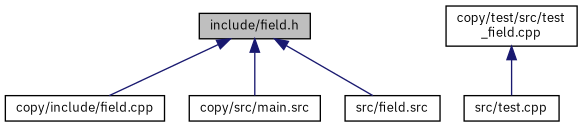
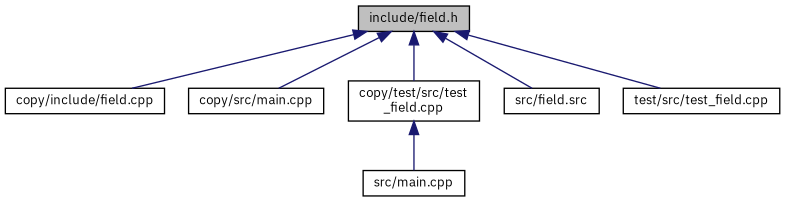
  digraph {
    fontname="IBM Plex Sans"
    node [color=black fillcolor=white fontname="IBM Plex Sans" fontsize=10 shape=record style=filled]
    edge [color=midnightblue dir=back fontname="IBM Plex Sans" fontsize=10 labelfontname=Helvetica labelfontsize=10 style=solid]
    n1 [fillcolor=grey75 fontcolor=black height=0.2 label="include/field.h" width=0.4]
    n2 [height=0.2 label="copy/include/field.cpp" width=0.4]
-   n3 [height=0.2 label="copy/src/main.src" width=0.4]
+   n3 [height=0.2 label="copy/src/main.cpp" width=0.4]
    n4 [height=0.2 label="copy/test/src/test\l_field.cpp" width=0.4]
    n5 [height=0.2 label="src/field.src" width=0.4]
-   n7 [height=0.2 label="src/test.cpp" width=0.4]
+   n6 [height=0.2 label="test/src/test_field.cpp" width=0.4]
+   n7 [height=0.2 label="src/main.cpp" width=0.4]
    n1 -> n2
    n1 -> n3
+   n1 -> n4
    n1 -> n5
+   n1 -> n6
    n4 -> n7
  }
